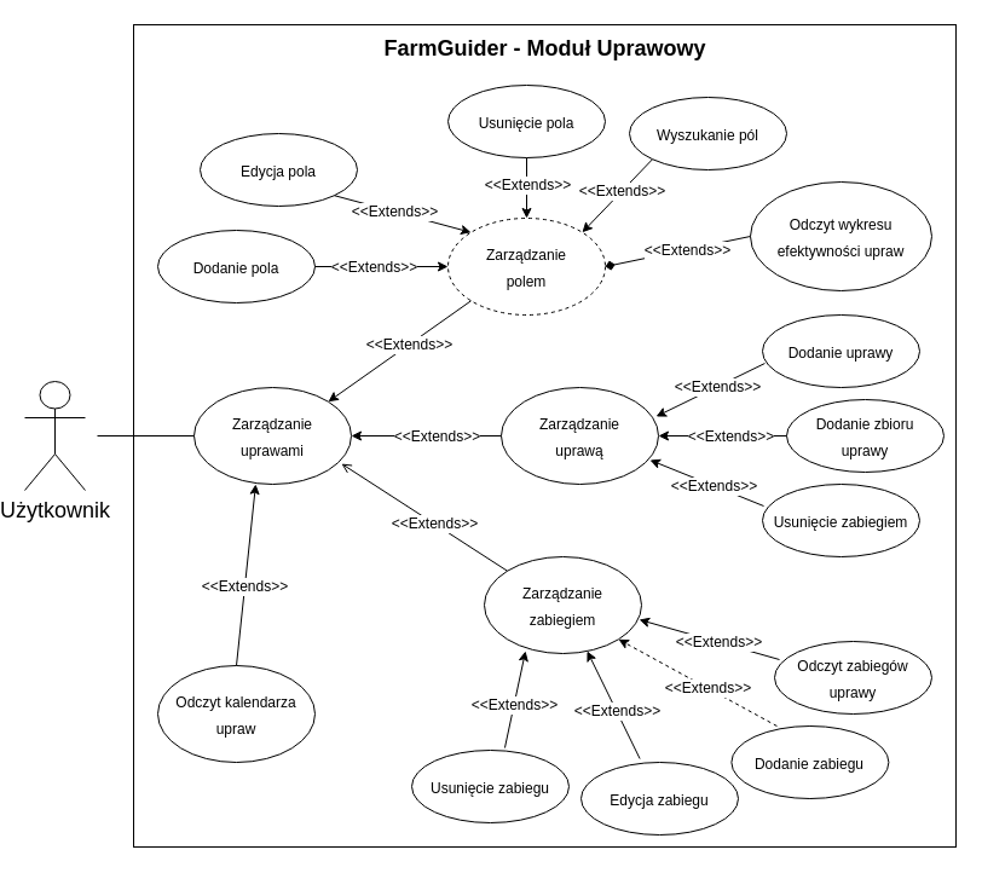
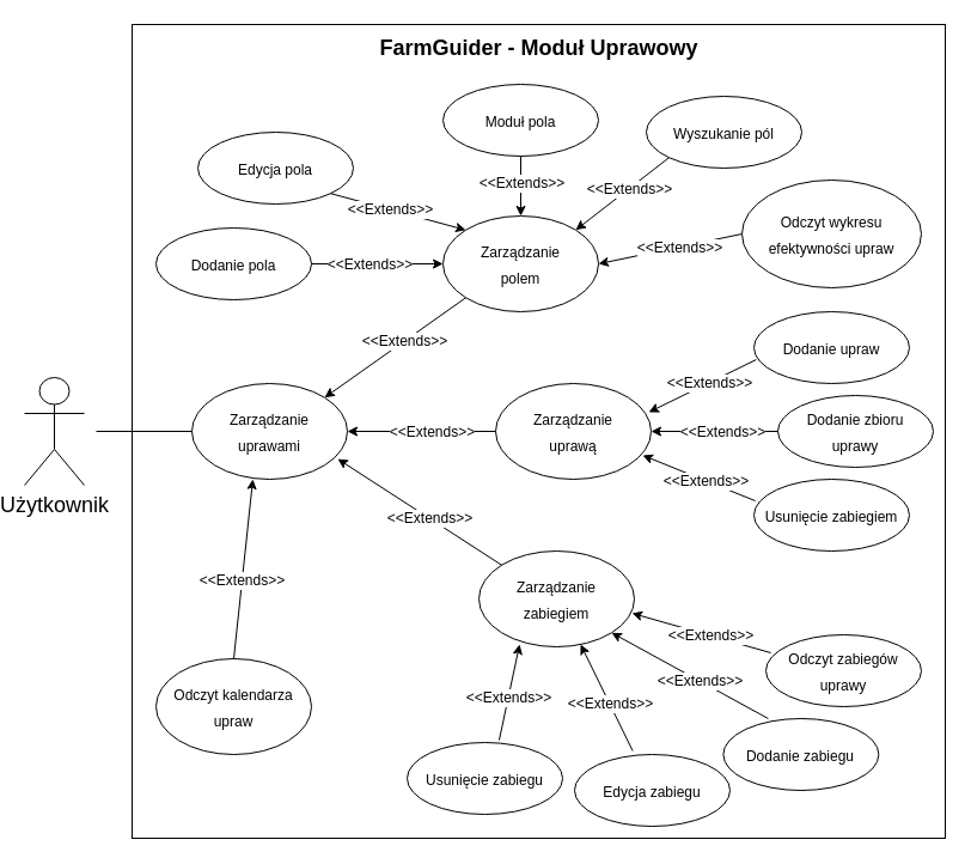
  <mxCell id="0" />
  <mxCell id="1" parent="0" />
  <mxCell id="2" value="" style="whiteSpace=wrap;html=1;aspect=fixed;" parent="1" vertex="1"><mxGeometry x="110" y="20" width="680" height="680" as="geometry" /></mxCell>
  <mxCell id="3" value="&lt;div style=&quot;font-size: 18px;&quot; align=&quot;center&quot;&gt;&lt;font style=&quot;font-size: 18px;&quot;&gt;&lt;b&gt;FarmGuider &lt;font style=&quot;font-size: 18px;&quot;&gt;- Moduł Uprawowy&lt;br&gt;&lt;/font&gt;&lt;/b&gt;&lt;/font&gt;&lt;/div&gt;" style="text;html=1;strokeColor=none;fillColor=none;spacing=5;spacingTop=-20;whiteSpace=wrap;overflow=hidden;rounded=0;align=center;" parent="1" vertex="1"><mxGeometry x="295.63" y="40" width="308.75" height="30" as="geometry" /></mxCell>
  <mxCell id="4" value="&lt;font style=&quot;font-size: 12px;&quot;&gt;Zarządzanie &lt;br&gt;uprawami&lt;br&gt;&lt;/font&gt;" style="ellipse;whiteSpace=wrap;html=1;fontSize=18;" parent="1" vertex="1"><mxGeometry x="160" y="320" width="130" height="80" as="geometry" /></mxCell>
  <mxCell id="5" value="Użytkownik" style="shape=umlActor;verticalLabelPosition=bottom;verticalAlign=top;html=1;outlineConnect=0;fontSize=18;" vertex="1" parent="1"><mxGeometry x="20" y="315" width="50" height="90" as="geometry" /></mxCell>
  <mxCell id="6" style="edgeStyle=orthogonalEdgeStyle;rounded=0;orthogonalLoop=1;jettySize=auto;html=1;entryX=0;entryY=0.5;entryDx=0;entryDy=0;fontSize=12;endArrow=none;endFill=0;" edge="1" parent="1" target="4"><mxGeometry relative="1" as="geometry"><mxPoint x="80" y="360" as="sourcePoint" /><Array as="points"><mxPoint x="80" y="360" /></Array><mxPoint x="610" y="230" as="targetPoint" /></mxGeometry></mxCell>
- <mxCell id="7" value="&lt;font style=&quot;font-size: 12px;&quot;&gt;Zarządzanie &lt;br&gt;polem&lt;br&gt;&lt;/font&gt;" style="ellipse;whiteSpace=wrap;html=1;fontSize=18;dashed=1;" vertex="1" parent="1"><mxGeometry x="370" y="180" width="130" height="80" as="geometry" /></mxCell>
+ <mxCell id="7" value="&lt;font style=&quot;font-size: 12px;&quot;&gt;Zarządzanie &lt;br&gt;polem&lt;br&gt;&lt;/font&gt;" style="ellipse;whiteSpace=wrap;html=1;fontSize=18;" vertex="1" parent="1"><mxGeometry x="370" y="180" width="130" height="80" as="geometry" /></mxCell>
  <mxCell id="8" value="&lt;div&gt;&lt;font style=&quot;font-size: 12px;&quot;&gt;Dodanie pola&lt;/font&gt;&lt;/div&gt;" style="ellipse;whiteSpace=wrap;html=1;fontSize=18;" vertex="1" parent="1"><mxGeometry x="130" y="190" width="130" height="60" as="geometry" /></mxCell>
  <mxCell id="9" value="" style="endArrow=classic;html=1;rounded=0;entryX=1;entryY=0;entryDx=0;entryDy=0;exitX=0;exitY=1;exitDx=0;exitDy=0;" edge="1" parent="1" source="7" target="4"><mxGeometry width="50" height="50" relative="1" as="geometry"><mxPoint x="370" y="170" as="sourcePoint" /><mxPoint x="235" y="330" as="targetPoint" /></mxGeometry></mxCell>
  <mxCell id="10" value="&lt;font style=&quot;font-size: 12px;&quot;&gt;&amp;lt;&amp;lt;Extends&amp;gt;&amp;gt;&lt;/font&gt;" style="edgeLabel;html=1;align=center;verticalAlign=middle;resizable=0;points=[];rotation=0;" vertex="1" connectable="0" parent="9"><mxGeometry x="-0.122" relative="1" as="geometry"><mxPoint as="offset" /></mxGeometry></mxCell>
  <mxCell id="11" value="&lt;font style=&quot;font-size: 12px;&quot;&gt;Zarządzanie &lt;br&gt;uprawą&lt;br&gt;&lt;/font&gt;" style="ellipse;whiteSpace=wrap;html=1;fontSize=18;" vertex="1" parent="1"><mxGeometry x="414" y="320" width="130" height="80" as="geometry" /></mxCell>
  <mxCell id="12" value="&lt;font style=&quot;font-size: 12px;&quot;&gt;Zarządzanie &lt;br&gt;zabiegiem&lt;br&gt;&lt;/font&gt;" style="ellipse;whiteSpace=wrap;html=1;fontSize=18;" vertex="1" parent="1"><mxGeometry x="400" y="460" width="130" height="80" as="geometry" /></mxCell>
  <mxCell id="13" value="&lt;font style=&quot;font-size: 12px;&quot;&gt;Odczyt kalendarza&lt;br&gt;upraw&lt;br&gt;&lt;/font&gt;" style="ellipse;whiteSpace=wrap;html=1;fontSize=18;" vertex="1" parent="1"><mxGeometry x="130" y="550" width="130" height="80" as="geometry" /></mxCell>
  <mxCell id="14" value="" style="endArrow=classic;html=1;rounded=0;entryX=1;entryY=0.5;entryDx=0;entryDy=0;exitX=0;exitY=0.5;exitDx=0;exitDy=0;" edge="1" parent="1" source="11" target="4"><mxGeometry width="50" height="50" relative="1" as="geometry"><mxPoint x="269" y="249" as="sourcePoint" /><mxPoint x="242" y="331" as="targetPoint" /></mxGeometry></mxCell>
  <mxCell id="15" value="&lt;font style=&quot;font-size: 12px;&quot;&gt;&amp;lt;&amp;lt;Extends&amp;gt;&amp;gt;&lt;/font&gt;" style="edgeLabel;html=1;align=center;verticalAlign=middle;resizable=0;points=[];rotation=0;" vertex="1" connectable="0" parent="14"><mxGeometry x="-0.122" relative="1" as="geometry"><mxPoint as="offset" /></mxGeometry></mxCell>
- <mxCell id="16" value="" style="endArrow=open;html=1;rounded=0;entryX=0.938;entryY=0.788;entryDx=0;entryDy=0;exitX=0;exitY=0;exitDx=0;exitDy=0;entryPerimeter=0;" edge="1" parent="1" source="12" target="4"><mxGeometry width="50" height="50" relative="1" as="geometry"><mxPoint x="380" y="300" as="sourcePoint" /><mxPoint x="281" y="342" as="targetPoint" /></mxGeometry></mxCell>
+ <mxCell id="16" value="" style="endArrow=classic;html=1;rounded=0;entryX=0.938;entryY=0.788;entryDx=0;entryDy=0;exitX=0;exitY=0;exitDx=0;exitDy=0;entryPerimeter=0;" edge="1" parent="1" source="12" target="4"><mxGeometry width="50" height="50" relative="1" as="geometry"><mxPoint x="380" y="300" as="sourcePoint" /><mxPoint x="281" y="342" as="targetPoint" /></mxGeometry></mxCell>
  <mxCell id="17" value="&lt;font style=&quot;font-size: 12px;&quot;&gt;&amp;lt;&amp;lt;Extends&amp;gt;&amp;gt;&lt;/font&gt;" style="edgeLabel;html=1;align=center;verticalAlign=middle;resizable=0;points=[];rotation=0;" vertex="1" connectable="0" parent="16"><mxGeometry x="-0.122" relative="1" as="geometry"><mxPoint as="offset" /></mxGeometry></mxCell>
  <mxCell id="18" value="" style="endArrow=classic;html=1;rounded=0;entryX=0.392;entryY=1;entryDx=0;entryDy=0;exitX=0.5;exitY=0;exitDx=0;exitDy=0;entryPerimeter=0;" edge="1" parent="1" source="13" target="4"><mxGeometry width="50" height="50" relative="1" as="geometry"><mxPoint x="399" y="432" as="sourcePoint" /><mxPoint x="299" y="382" as="targetPoint" /></mxGeometry></mxCell>
  <mxCell id="19" value="&lt;font style=&quot;font-size: 12px;&quot;&gt;&amp;lt;&amp;lt;Extends&amp;gt;&amp;gt;&lt;/font&gt;" style="edgeLabel;html=1;align=center;verticalAlign=middle;resizable=0;points=[];rotation=0;" vertex="1" connectable="0" parent="18"><mxGeometry x="-0.122" relative="1" as="geometry"><mxPoint as="offset" /></mxGeometry></mxCell>
  <mxCell id="20" value="&lt;div&gt;&lt;font style=&quot;font-size: 12px;&quot;&gt;Edycja pola&lt;/font&gt;&lt;/div&gt;" style="ellipse;whiteSpace=wrap;html=1;fontSize=18;" vertex="1" parent="1"><mxGeometry x="165" y="110" width="130" height="60" as="geometry" /></mxCell>
- <mxCell id="21" value="&lt;div&gt;&lt;font style=&quot;font-size: 12px;&quot;&gt;Usunięcie pola&lt;/font&gt;&lt;/div&gt;" style="ellipse;whiteSpace=wrap;html=1;fontSize=18;" vertex="1" parent="1"><mxGeometry x="370" y="70" width="130" height="60" as="geometry" /></mxCell>
- <mxCell id="22" value="&lt;div&gt;&lt;font style=&quot;font-size: 12px;&quot;&gt;Wyszukanie pól&lt;/font&gt;&lt;/div&gt;" style="ellipse;whiteSpace=wrap;html=1;fontSize=18;" vertex="1" parent="1"><mxGeometry x="520" y="80" width="130" height="60" as="geometry" /></mxCell>
+ <mxCell id="21" value="&lt;div&gt;&lt;font style=&quot;font-size: 12px;&quot;&gt;Moduł pola&lt;/font&gt;&lt;/div&gt;" style="ellipse;whiteSpace=wrap;html=1;fontSize=18;" vertex="1" parent="1"><mxGeometry x="370" y="70" width="130" height="60" as="geometry" /></mxCell>
+ <mxCell id="22" value="&lt;div&gt;&lt;font style=&quot;font-size: 12px;&quot;&gt;Wyszukanie pól&lt;/font&gt;&lt;/div&gt;" style="ellipse;whiteSpace=wrap;html=1;fontSize=18;" vertex="1" parent="1"><mxGeometry x="540" y="80" width="130" height="60" as="geometry" /></mxCell>
  <mxCell id="23" value="&lt;div&gt;&lt;font style=&quot;font-size: 12px;&quot;&gt;Odczyt wykresu efektywności upraw&lt;br&gt;&lt;/font&gt;&lt;/div&gt;" style="ellipse;whiteSpace=wrap;html=1;fontSize=18;" vertex="1" parent="1"><mxGeometry x="620" y="150" width="150" height="90" as="geometry" /></mxCell>
- <mxCell id="24" value="&lt;div&gt;&lt;font style=&quot;font-size: 12px;&quot;&gt;Dodanie uprawy&lt;br&gt;&lt;/font&gt;&lt;/div&gt;" style="ellipse;whiteSpace=wrap;html=1;fontSize=18;" vertex="1" parent="1"><mxGeometry x="630" y="260" width="130" height="60" as="geometry" /></mxCell>
+ <mxCell id="24" value="&lt;div&gt;&lt;font style=&quot;font-size: 12px;&quot;&gt;Dodanie upraw&lt;br&gt;&lt;/font&gt;&lt;/div&gt;" style="ellipse;whiteSpace=wrap;html=1;fontSize=18;" vertex="1" parent="1"><mxGeometry x="630" y="260" width="130" height="60" as="geometry" /></mxCell>
  <mxCell id="25" value="&lt;div&gt;&lt;font style=&quot;font-size: 12px;&quot;&gt;Dodanie zbioru&lt;br&gt;uprawy&lt;br&gt;&lt;/font&gt;&lt;/div&gt;" style="ellipse;whiteSpace=wrap;html=1;fontSize=18;" vertex="1" parent="1"><mxGeometry x="650" y="330" width="130" height="60" as="geometry" /></mxCell>
  <mxCell id="26" value="&lt;div&gt;&lt;font style=&quot;font-size: 12px;&quot;&gt;Usunięcie zabiegiem&lt;br&gt;&lt;/font&gt;&lt;/div&gt;" style="ellipse;whiteSpace=wrap;html=1;fontSize=18;" vertex="1" parent="1"><mxGeometry x="630" y="400" width="130" height="60" as="geometry" /></mxCell>
  <mxCell id="27" value="&lt;div&gt;&lt;font style=&quot;font-size: 12px;&quot;&gt;Odczyt zabiegów uprawy&lt;br&gt;&lt;/font&gt;&lt;/div&gt;" style="ellipse;whiteSpace=wrap;html=1;fontSize=18;" vertex="1" parent="1"><mxGeometry x="640" y="530" width="130" height="60" as="geometry" /></mxCell>
  <mxCell id="28" value="&lt;div&gt;&lt;font style=&quot;font-size: 12px;&quot;&gt;Dodanie zabiegu&lt;br&gt;&lt;/font&gt;&lt;/div&gt;" style="ellipse;whiteSpace=wrap;html=1;fontSize=18;" vertex="1" parent="1"><mxGeometry x="604.38" y="600" width="130" height="60" as="geometry" /></mxCell>
  <mxCell id="29" value="&lt;div&gt;&lt;font style=&quot;font-size: 12px;&quot;&gt;Edycja zabiegu&lt;br&gt;&lt;/font&gt;&lt;/div&gt;" style="ellipse;whiteSpace=wrap;html=1;fontSize=18;" vertex="1" parent="1"><mxGeometry x="480" y="630" width="130" height="60" as="geometry" /></mxCell>
  <mxCell id="30" value="&lt;div&gt;&lt;font style=&quot;font-size: 12px;&quot;&gt;Usunięcie zabiegu &lt;/font&gt;&lt;/div&gt;" style="ellipse;whiteSpace=wrap;html=1;fontSize=18;" vertex="1" parent="1"><mxGeometry x="340" y="620" width="130" height="60" as="geometry" /></mxCell>
  <mxCell id="31" value="" style="endArrow=classic;html=1;rounded=0;entryX=0;entryY=0.5;entryDx=0;entryDy=0;" edge="1" parent="1" target="7"><mxGeometry width="50" height="50" relative="1" as="geometry"><mxPoint x="260" y="220" as="sourcePoint" /><mxPoint x="242" y="331" as="targetPoint" /></mxGeometry></mxCell>
  <mxCell id="32" value="&lt;font style=&quot;font-size: 12px;&quot;&gt;&amp;lt;&amp;lt;Extends&amp;gt;&amp;gt;&lt;/font&gt;" style="edgeLabel;html=1;align=center;verticalAlign=middle;resizable=0;points=[];rotation=0;" vertex="1" connectable="0" parent="31"><mxGeometry x="-0.122" relative="1" as="geometry"><mxPoint as="offset" /></mxGeometry></mxCell>
  <mxCell id="33" value="" style="endArrow=classic;html=1;rounded=0;entryX=0;entryY=0;entryDx=0;entryDy=0;exitX=1;exitY=1;exitDx=0;exitDy=0;" edge="1" parent="1" source="20" target="7"><mxGeometry width="50" height="50" relative="1" as="geometry"><mxPoint x="270" y="230" as="sourcePoint" /><mxPoint x="380" y="230" as="targetPoint" /></mxGeometry></mxCell>
  <mxCell id="34" value="&lt;font style=&quot;font-size: 12px;&quot;&gt;&amp;lt;&amp;lt;Extends&amp;gt;&amp;gt;&lt;/font&gt;" style="edgeLabel;html=1;align=center;verticalAlign=middle;resizable=0;points=[];rotation=0;" vertex="1" connectable="0" parent="33"><mxGeometry x="-0.122" relative="1" as="geometry"><mxPoint as="offset" /></mxGeometry></mxCell>
  <mxCell id="35" value="" style="endArrow=classic;html=1;rounded=0;entryX=0.5;entryY=0;entryDx=0;entryDy=0;exitX=0.5;exitY=1;exitDx=0;exitDy=0;" edge="1" parent="1" source="21" target="7"><mxGeometry width="50" height="50" relative="1" as="geometry"><mxPoint x="301" y="161" as="sourcePoint" /><mxPoint x="399" y="202" as="targetPoint" /></mxGeometry></mxCell>
  <mxCell id="36" value="&lt;font style=&quot;font-size: 12px;&quot;&gt;&amp;lt;&amp;lt;Extends&amp;gt;&amp;gt;&lt;/font&gt;" style="edgeLabel;html=1;align=center;verticalAlign=middle;resizable=0;points=[];rotation=0;" vertex="1" connectable="0" parent="35"><mxGeometry x="-0.122" relative="1" as="geometry"><mxPoint as="offset" /></mxGeometry></mxCell>
  <mxCell id="37" value="" style="endArrow=classic;html=1;rounded=0;entryX=1;entryY=0;entryDx=0;entryDy=0;exitX=0;exitY=1;exitDx=0;exitDy=0;" edge="1" parent="1" source="22" target="7"><mxGeometry width="50" height="50" relative="1" as="geometry"><mxPoint x="445" y="140" as="sourcePoint" /><mxPoint x="445" y="190" as="targetPoint" /></mxGeometry></mxCell>
  <mxCell id="38" value="&lt;font style=&quot;font-size: 12px;&quot;&gt;&amp;lt;&amp;lt;Extends&amp;gt;&amp;gt;&lt;/font&gt;" style="edgeLabel;html=1;align=center;verticalAlign=middle;resizable=0;points=[];rotation=0;" vertex="1" connectable="0" parent="37"><mxGeometry x="-0.122" relative="1" as="geometry"><mxPoint as="offset" /></mxGeometry></mxCell>
- <mxCell id="39" value="" style="endArrow=diamond;html=1;rounded=0;entryX=1;entryY=0.5;entryDx=0;entryDy=0;exitX=0;exitY=0.5;exitDx=0;exitDy=0;" edge="1" parent="1" source="23" target="7"><mxGeometry width="50" height="50" relative="1" as="geometry"><mxPoint x="569" y="141" as="sourcePoint" /><mxPoint x="491" y="202" as="targetPoint" /></mxGeometry></mxCell>
+ <mxCell id="39" value="" style="endArrow=classic;html=1;rounded=0;entryX=1;entryY=0.5;entryDx=0;entryDy=0;exitX=0;exitY=0.5;exitDx=0;exitDy=0;" edge="1" parent="1" source="23" target="7"><mxGeometry width="50" height="50" relative="1" as="geometry"><mxPoint x="569" y="141" as="sourcePoint" /><mxPoint x="491" y="202" as="targetPoint" /></mxGeometry></mxCell>
  <mxCell id="40" value="&lt;font style=&quot;font-size: 12px;&quot;&gt;&amp;lt;&amp;lt;Extends&amp;gt;&amp;gt;&lt;/font&gt;" style="edgeLabel;html=1;align=center;verticalAlign=middle;resizable=0;points=[];rotation=0;" vertex="1" connectable="0" parent="39"><mxGeometry x="-0.122" relative="1" as="geometry"><mxPoint as="offset" /></mxGeometry></mxCell>
  <mxCell id="41" value="" style="endArrow=classic;html=1;rounded=0;entryX=0.985;entryY=0.3;entryDx=0;entryDy=0;exitX=0.015;exitY=0.667;exitDx=0;exitDy=0;entryPerimeter=0;exitPerimeter=0;" edge="1" parent="1" source="24" target="11"><mxGeometry width="50" height="50" relative="1" as="geometry"><mxPoint x="440" y="370" as="sourcePoint" /><mxPoint x="300" y="370" as="targetPoint" /></mxGeometry></mxCell>
  <mxCell id="42" value="&lt;font style=&quot;font-size: 12px;&quot;&gt;&amp;lt;&amp;lt;Extends&amp;gt;&amp;gt;&lt;/font&gt;" style="edgeLabel;html=1;align=center;verticalAlign=middle;resizable=0;points=[];rotation=0;" vertex="1" connectable="0" parent="41"><mxGeometry x="-0.122" relative="1" as="geometry"><mxPoint as="offset" /></mxGeometry></mxCell>
  <mxCell id="43" value="" style="endArrow=classic;html=1;rounded=0;entryX=1;entryY=0.5;entryDx=0;entryDy=0;exitX=0;exitY=0.5;exitDx=0;exitDy=0;" edge="1" parent="1" source="25" target="11"><mxGeometry width="50" height="50" relative="1" as="geometry"><mxPoint x="652" y="320" as="sourcePoint" /><mxPoint x="568" y="354" as="targetPoint" /></mxGeometry></mxCell>
  <mxCell id="44" value="&lt;font style=&quot;font-size: 12px;&quot;&gt;&amp;lt;&amp;lt;Extends&amp;gt;&amp;gt;&lt;/font&gt;" style="edgeLabel;html=1;align=center;verticalAlign=middle;resizable=0;points=[];rotation=0;" vertex="1" connectable="0" parent="43"><mxGeometry x="-0.122" relative="1" as="geometry"><mxPoint as="offset" /></mxGeometry></mxCell>
  <mxCell id="45" value="" style="endArrow=classic;html=1;rounded=0;entryX=0.946;entryY=0.75;entryDx=0;entryDy=0;exitX=0.008;exitY=0.3;exitDx=0;exitDy=0;entryPerimeter=0;exitPerimeter=0;" edge="1" parent="1" source="26" target="11"><mxGeometry width="50" height="50" relative="1" as="geometry"><mxPoint x="660" y="370" as="sourcePoint" /><mxPoint x="554" y="370" as="targetPoint" /></mxGeometry></mxCell>
  <mxCell id="46" value="&lt;font style=&quot;font-size: 12px;&quot;&gt;&amp;lt;&amp;lt;Extends&amp;gt;&amp;gt;&lt;/font&gt;" style="edgeLabel;html=1;align=center;verticalAlign=middle;resizable=0;points=[];rotation=0;" vertex="1" connectable="0" parent="45"><mxGeometry x="-0.122" relative="1" as="geometry"><mxPoint as="offset" /></mxGeometry></mxCell>
  <mxCell id="47" value="" style="endArrow=classic;html=1;rounded=0;entryX=0.985;entryY=0.65;entryDx=0;entryDy=0;exitX=0.031;exitY=0.25;exitDx=0;exitDy=0;exitPerimeter=0;entryPerimeter=0;" edge="1" parent="1" source="27" target="12"><mxGeometry width="50" height="50" relative="1" as="geometry"><mxPoint x="641" y="428" as="sourcePoint" /><mxPoint x="547" y="390" as="targetPoint" /></mxGeometry></mxCell>
  <mxCell id="48" value="&lt;font style=&quot;font-size: 12px;&quot;&gt;&amp;lt;&amp;lt;Extends&amp;gt;&amp;gt;&lt;/font&gt;" style="edgeLabel;html=1;align=center;verticalAlign=middle;resizable=0;points=[];rotation=0;" vertex="1" connectable="0" parent="47"><mxGeometry x="-0.122" relative="1" as="geometry"><mxPoint as="offset" /></mxGeometry></mxCell>
- <mxCell id="49" value="" style="endArrow=classic;html=1;rounded=0;entryX=1;entryY=1;entryDx=0;entryDy=0;exitX=0.289;exitY=0;exitDx=0;exitDy=0;exitPerimeter=0;dashed=1;" edge="1" parent="1" source="28" target="12"><mxGeometry width="50" height="50" relative="1" as="geometry"><mxPoint x="654" y="555" as="sourcePoint" /><mxPoint x="538" y="522" as="targetPoint" /></mxGeometry></mxCell>
+ <mxCell id="49" value="" style="endArrow=classic;html=1;rounded=0;entryX=1;entryY=1;entryDx=0;entryDy=0;exitX=0.289;exitY=0;exitDx=0;exitDy=0;exitPerimeter=0;" edge="1" parent="1" source="28" target="12"><mxGeometry width="50" height="50" relative="1" as="geometry"><mxPoint x="654" y="555" as="sourcePoint" /><mxPoint x="538" y="522" as="targetPoint" /></mxGeometry></mxCell>
  <mxCell id="50" value="&lt;font style=&quot;font-size: 12px;&quot;&gt;&amp;lt;&amp;lt;Extends&amp;gt;&amp;gt;&lt;/font&gt;" style="edgeLabel;html=1;align=center;verticalAlign=middle;resizable=0;points=[];rotation=0;" vertex="1" connectable="0" parent="49"><mxGeometry x="-0.122" relative="1" as="geometry"><mxPoint as="offset" /></mxGeometry></mxCell>
  <mxCell id="51" value="" style="endArrow=classic;html=1;rounded=0;entryX=0.654;entryY=0.975;entryDx=0;entryDy=0;exitX=0.374;exitY=-0.05;exitDx=0;exitDy=0;exitPerimeter=0;entryPerimeter=0;" edge="1" parent="1" source="29" target="12"><mxGeometry width="50" height="50" relative="1" as="geometry"><mxPoint x="652" y="610" as="sourcePoint" /><mxPoint x="521" y="538" as="targetPoint" /></mxGeometry></mxCell>
  <mxCell id="52" value="&lt;font style=&quot;font-size: 12px;&quot;&gt;&amp;lt;&amp;lt;Extends&amp;gt;&amp;gt;&lt;/font&gt;" style="edgeLabel;html=1;align=center;verticalAlign=middle;resizable=0;points=[];rotation=0;" vertex="1" connectable="0" parent="51"><mxGeometry x="-0.122" relative="1" as="geometry"><mxPoint as="offset" /></mxGeometry></mxCell>
  <mxCell id="53" value="" style="endArrow=classic;html=1;rounded=0;entryX=0.262;entryY=0.975;entryDx=0;entryDy=0;exitX=0.592;exitY=-0.033;exitDx=0;exitDy=0;entryPerimeter=0;exitPerimeter=0;" edge="1" parent="1" source="30" target="12"><mxGeometry width="50" height="50" relative="1" as="geometry"><mxPoint x="539" y="637" as="sourcePoint" /><mxPoint x="495" y="548" as="targetPoint" /></mxGeometry></mxCell>
  <mxCell id="54" value="&lt;font style=&quot;font-size: 12px;&quot;&gt;&amp;lt;&amp;lt;Extends&amp;gt;&amp;gt;&lt;/font&gt;" style="edgeLabel;html=1;align=center;verticalAlign=middle;resizable=0;points=[];rotation=0;" vertex="1" connectable="0" parent="53"><mxGeometry x="-0.122" relative="1" as="geometry"><mxPoint as="offset" /></mxGeometry></mxCell>
